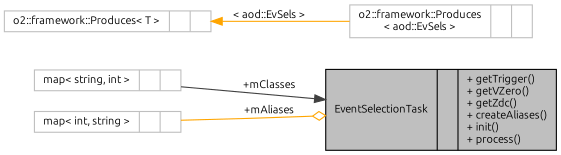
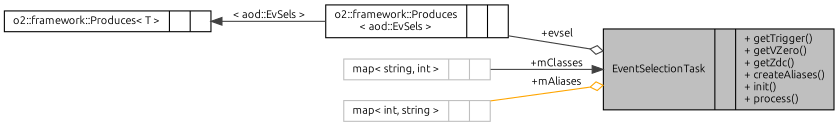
  digraph {
    fontname=Ubuntu
    rankdir=LR
    node [color=black fontname=Ubuntu fontsize=10 shape=record]
    edge [arrowhead=odiamond color=grey25 fontname=Ubuntu fontsize=10 labelfontname=Helvetica labelfontsize=10 style=solid]
    n1 [fillcolor=grey75 fontcolor=black height=0.2 label="{EventSelectionTask\n||+ getTrigger()\l+ getVZero()\l+ getZdc()\l+ createAliases()\l+ init()\l+ process()\l}" style=filled width=0.4]
-   n2 [color=grey75 height=0.2 label="{o2::framework::Produces\l\< aod::EvSels \>\n||}" width=0.4]
-   n3 [color=grey75 height=0.2 label="{o2::framework::Produces\< T \>\n||}" width=0.4]
+   n2 [height=0.2 label="{o2::framework::Produces\l\< aod::EvSels \>\n||}" width=0.4]
+   n3 [height=0.2 label="{o2::framework::Produces\< T \>\n||}" width=0.4]
    n4 [color=grey75 height=0.2 label="{map\< string, int \>\n||}" width=0.4]
    n5 [color=grey75 height=0.2 label="{map\< int, string \>\n||}" width=0.4]
-   n3 -> n2 [color=orange dir=back label=" \< aod::EvSels \>" arrowhead=""]
+   n2 -> n1 [label=" +evsel"]
+   n3 -> n2 [dir=back label=" \< aod::EvSels \>" arrowhead=""]
    n4 -> n1 [arrowhead=normal label=" +mClasses"]
    n5 -> n1 [color=orange label=" +mAliases"]
  }
